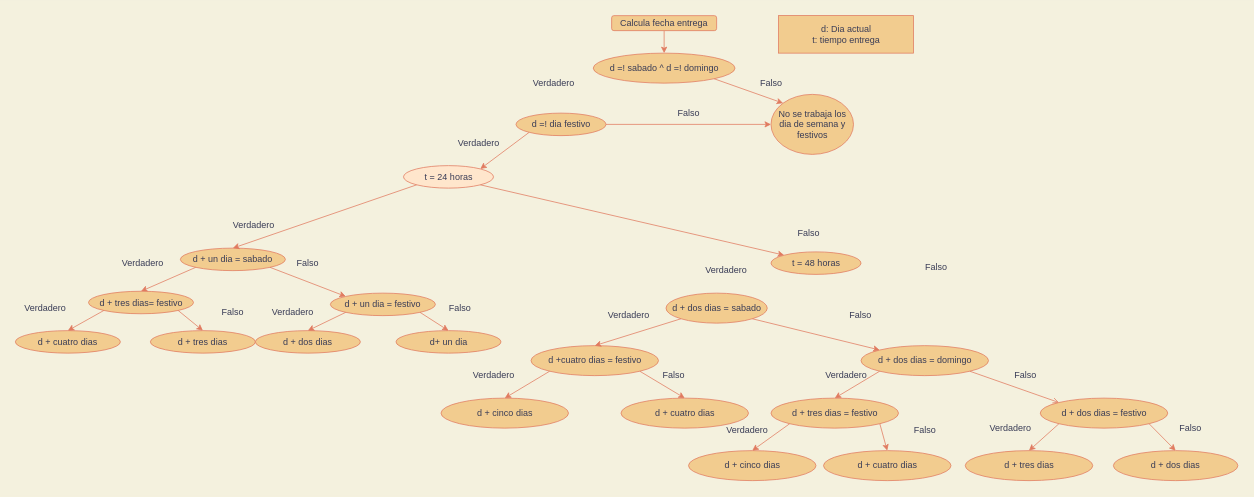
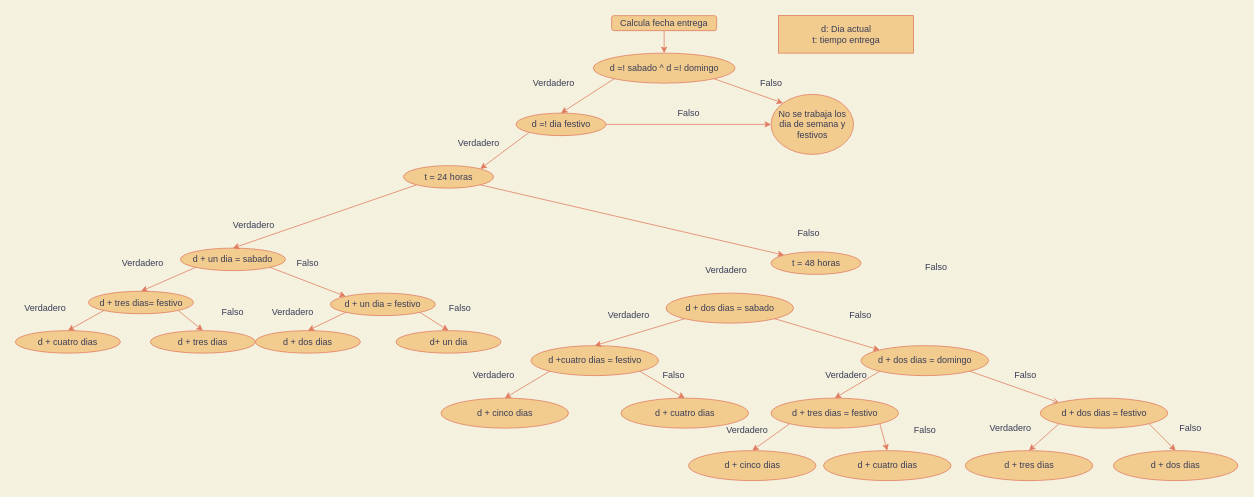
  <mxCell id="0" />
  <mxCell id="1" parent="0" />
  <mxCell id="2" style="edgeStyle=orthogonalEdgeStyle;rounded=0;orthogonalLoop=1;jettySize=auto;html=1;exitX=0.5;exitY=1;exitDx=0;exitDy=0;entryX=0.5;entryY=0;entryDx=0;entryDy=0;strokeColor=#E07A5F;fontColor=#393C56;labelBackgroundColor=#F4F1DE;" parent="1" source="3" target="4" edge="1"><mxGeometry relative="1" as="geometry" /></mxCell>
  <mxCell id="3" value="Calcula fecha entrega" style="rounded=1;whiteSpace=wrap;html=1;fillColor=#F2CC8F;strokeColor=#E07A5F;fontColor=#393C56;" parent="1" vertex="1"><mxGeometry x="815" y="20" width="140" height="20" as="geometry" /></mxCell>
  <mxCell id="4" value="d =! sabado ^ d =! domingo " style="ellipse;whiteSpace=wrap;html=1;fillColor=#F2CC8F;strokeColor=#E07A5F;fontColor=#393C56;" parent="1" vertex="1"><mxGeometry x="790.5" y="70" width="189" height="40" as="geometry" /></mxCell>
  <mxCell id="5" value="&lt;div&gt;&lt;br&gt;&lt;/div&gt;&lt;div&gt;d: Dia actual&lt;/div&gt;&lt;div&gt;t: tiempo entrega&lt;/div&gt;&lt;div&gt;&lt;br&gt;&lt;/div&gt;" style="rounded=0;whiteSpace=wrap;html=1;fillColor=#F2CC8F;strokeColor=#E07A5F;fontColor=#393C56;" parent="1" vertex="1"><mxGeometry x="1037.5" y="20" width="180" height="50" as="geometry" /></mxCell>
+ <mxCell id="6" value="" style="endArrow=classic;html=1;exitX=0;exitY=1;exitDx=0;exitDy=0;entryX=0.5;entryY=0;entryDx=0;entryDy=0;strokeColor=#E07A5F;fontColor=#393C56;labelBackgroundColor=#F4F1DE;" parent="1" source="4" target="9" edge="1"><mxGeometry width="50" height="50" relative="1" as="geometry"><mxPoint x="947.5" y="290" as="sourcePoint" /><mxPoint x="777.5" y="140" as="targetPoint" /></mxGeometry></mxCell>
  <mxCell id="7" value="" style="endArrow=classic;html=1;exitX=1;exitY=1;exitDx=0;exitDy=0;entryX=0;entryY=0;entryDx=0;entryDy=0;strokeColor=#E07A5F;fontColor=#393C56;labelBackgroundColor=#F4F1DE;" parent="1" source="4" target="8" edge="1"><mxGeometry width="50" height="50" relative="1" as="geometry"><mxPoint x="828.297" y="114.167" as="sourcePoint" /><mxPoint x="987.5" y="140" as="targetPoint" /></mxGeometry></mxCell>
  <mxCell id="8" value="No se trabaja los dia de semana y festivos" style="ellipse;whiteSpace=wrap;html=1;fillColor=#F2CC8F;strokeColor=#E07A5F;fontColor=#393C56;" parent="1" vertex="1"><mxGeometry x="1027.5" y="125" width="110" height="80" as="geometry" /></mxCell>
  <mxCell id="9" value="d =! dia festivo" style="ellipse;whiteSpace=wrap;html=1;fillColor=#F2CC8F;strokeColor=#E07A5F;fontColor=#393C56;" parent="1" vertex="1"><mxGeometry x="687.5" y="150" width="120" height="30" as="geometry" /></mxCell>
  <mxCell id="10" value="" style="endArrow=classic;html=1;exitX=1;exitY=0.5;exitDx=0;exitDy=0;entryX=0;entryY=0.5;entryDx=0;entryDy=0;strokeColor=#E07A5F;fontColor=#393C56;labelBackgroundColor=#F4F1DE;" parent="1" source="9" target="8" edge="1"><mxGeometry width="50" height="50" relative="1" as="geometry"><mxPoint x="790.497" y="199.997" as="sourcePoint" /><mxPoint x="749.7" y="235.83" as="targetPoint" /></mxGeometry></mxCell>
  <mxCell id="11" value="Verdadero" style="text;html=1;strokeColor=none;fillColor=none;align=center;verticalAlign=middle;whiteSpace=wrap;rounded=0;fontColor=#393C56;" parent="1" vertex="1"><mxGeometry x="707.5" y="100" width="60" height="20" as="geometry" /></mxCell>
  <mxCell id="12" value="Falso" style="text;html=1;strokeColor=none;fillColor=none;align=center;verticalAlign=middle;whiteSpace=wrap;rounded=0;fontColor=#393C56;" parent="1" vertex="1"><mxGeometry x="1007.5" y="100" width="40" height="20" as="geometry" /></mxCell>
  <mxCell id="13" value="Falso" style="text;html=1;strokeColor=none;fillColor=none;align=center;verticalAlign=middle;whiteSpace=wrap;rounded=0;fontColor=#393C56;" parent="1" vertex="1"><mxGeometry x="897.5" y="140" width="40" height="20" as="geometry" /></mxCell>
  <mxCell id="14" value="Verdadero" style="text;html=1;strokeColor=none;fillColor=none;align=center;verticalAlign=middle;whiteSpace=wrap;rounded=0;fontColor=#393C56;" parent="1" vertex="1"><mxGeometry x="607.5" y="180" width="60" height="20" as="geometry" /></mxCell>
  <mxCell id="15" value="" style="endArrow=classic;html=1;exitX=0;exitY=1;exitDx=0;exitDy=0;entryX=1;entryY=0;entryDx=0;entryDy=0;strokeColor=#E07A5F;fontColor=#393C56;labelBackgroundColor=#F4F1DE;" parent="1" source="9" target="16" edge="1"><mxGeometry width="50" height="50" relative="1" as="geometry"><mxPoint x="687.497" y="239.997" as="sourcePoint" /><mxPoint x="647.5" y="220" as="targetPoint" /></mxGeometry></mxCell>
- <mxCell id="16" value="t = 24 horas" style="ellipse;whiteSpace=wrap;html=1;fillColor=#ffe6cc;strokeColor=#E07A5F;fontColor=#393C56;" parent="1" vertex="1"><mxGeometry x="537.5" y="220" width="120" height="30" as="geometry" /></mxCell>
+ <mxCell id="16" value="t = 24 horas" style="ellipse;whiteSpace=wrap;html=1;fillColor=#F2CC8F;strokeColor=#E07A5F;fontColor=#393C56;" parent="1" vertex="1"><mxGeometry x="537.5" y="220" width="120" height="30" as="geometry" /></mxCell>
  <mxCell id="17" value="d + un dia = sabado" style="ellipse;whiteSpace=wrap;html=1;fillColor=#F2CC8F;strokeColor=#E07A5F;fontColor=#393C56;" parent="1" vertex="1"><mxGeometry x="240" y="330" width="140" height="30" as="geometry" /></mxCell>
  <mxCell id="18" value="" style="endArrow=classic;html=1;exitX=0;exitY=1;exitDx=0;exitDy=0;entryX=0.5;entryY=0;entryDx=0;entryDy=0;strokeColor=#E07A5F;fontColor=#393C56;labelBackgroundColor=#F4F1DE;" parent="1" source="16" target="17" edge="1"><mxGeometry width="50" height="50" relative="1" as="geometry"><mxPoint x="585.074" y="265.607" as="sourcePoint" /><mxPoint x="487.5" y="294.39" as="targetPoint" /></mxGeometry></mxCell>
  <mxCell id="19" value="" style="endArrow=classic;html=1;exitX=0;exitY=1;exitDx=0;exitDy=0;entryX=0.5;entryY=0;entryDx=0;entryDy=0;strokeColor=#E07A5F;fontColor=#393C56;labelBackgroundColor=#F4F1DE;" parent="1" source="17" target="20" edge="1"><mxGeometry width="50" height="50" relative="1" as="geometry"><mxPoint x="237.574" y="369.997" as="sourcePoint" /><mxPoint x="195" y="379" as="targetPoint" /></mxGeometry></mxCell>
  <mxCell id="20" value="d + tres dias= festivo" style="ellipse;whiteSpace=wrap;html=1;fillColor=#F2CC8F;strokeColor=#E07A5F;fontColor=#393C56;" parent="1" vertex="1"><mxGeometry x="117.5" y="387.5" width="140" height="30" as="geometry" /></mxCell>
  <mxCell id="21" value="Verdadero" style="text;html=1;strokeColor=none;fillColor=none;align=center;verticalAlign=middle;whiteSpace=wrap;rounded=0;fontColor=#393C56;" parent="1" vertex="1"><mxGeometry x="307.5" y="290" width="60" height="20" as="geometry" /></mxCell>
  <mxCell id="22" value="Verdadero" style="text;html=1;strokeColor=none;fillColor=none;align=center;verticalAlign=middle;whiteSpace=wrap;rounded=0;fontColor=#393C56;" parent="1" vertex="1"><mxGeometry x="160" y="340" width="60" height="20" as="geometry" /></mxCell>
  <mxCell id="23" value="d + cuatro dias" style="ellipse;whiteSpace=wrap;html=1;fillColor=#F2CC8F;strokeColor=#E07A5F;fontColor=#393C56;" parent="1" vertex="1"><mxGeometry x="20" y="440" width="140" height="30" as="geometry" /></mxCell>
  <mxCell id="24" value="" style="endArrow=classic;html=1;exitX=0;exitY=1;exitDx=0;exitDy=0;entryX=0.5;entryY=0;entryDx=0;entryDy=0;strokeColor=#E07A5F;fontColor=#393C56;labelBackgroundColor=#F4F1DE;" parent="1" source="20" target="23" edge="1"><mxGeometry width="50" height="50" relative="1" as="geometry"><mxPoint x="130.003" y="409.997" as="sourcePoint" /><mxPoint x="79.5" y="444.39" as="targetPoint" /></mxGeometry></mxCell>
  <mxCell id="25" value="Verdadero" style="text;html=1;strokeColor=none;fillColor=none;align=center;verticalAlign=middle;whiteSpace=wrap;rounded=0;fontColor=#393C56;" parent="1" vertex="1"><mxGeometry x="30" y="400" width="60" height="20" as="geometry" /></mxCell>
  <mxCell id="26" value="d + tres dias" style="ellipse;whiteSpace=wrap;html=1;fillColor=#F2CC8F;strokeColor=#E07A5F;fontColor=#393C56;" parent="1" vertex="1"><mxGeometry x="200" y="440" width="140" height="30" as="geometry" /></mxCell>
  <mxCell id="27" value="" style="endArrow=classic;html=1;exitX=1;exitY=1;exitDx=0;exitDy=0;entryX=0.5;entryY=0;entryDx=0;entryDy=0;strokeColor=#E07A5F;fontColor=#393C56;labelBackgroundColor=#F4F1DE;" parent="1" source="20" target="26" edge="1"><mxGeometry width="50" height="50" relative="1" as="geometry"><mxPoint x="160.503" y="415.607" as="sourcePoint" /><mxPoint x="249" y="440" as="targetPoint" /></mxGeometry></mxCell>
  <mxCell id="28" value="Falso" style="text;html=1;strokeColor=none;fillColor=none;align=center;verticalAlign=middle;whiteSpace=wrap;rounded=0;fontColor=#393C56;" parent="1" vertex="1"><mxGeometry x="280" y="405" width="60" height="20" as="geometry" /></mxCell>
  <mxCell id="29" value="d + un dia = festivo" style="ellipse;whiteSpace=wrap;html=1;fillColor=#F2CC8F;strokeColor=#E07A5F;fontColor=#393C56;" parent="1" vertex="1"><mxGeometry x="440" y="390" width="140" height="30" as="geometry" /></mxCell>
  <mxCell id="30" value="" style="endArrow=classic;html=1;exitX=1;exitY=1;exitDx=0;exitDy=0;entryX=0;entryY=0;entryDx=0;entryDy=0;strokeColor=#E07A5F;fontColor=#393C56;labelBackgroundColor=#F4F1DE;" parent="1" source="17" target="29" edge="1"><mxGeometry width="50" height="50" relative="1" as="geometry"><mxPoint x="260.503" y="355.607" as="sourcePoint" /><mxPoint x="210" y="390" as="targetPoint" /></mxGeometry></mxCell>
  <mxCell id="31" value="Falso" style="text;html=1;strokeColor=none;fillColor=none;align=center;verticalAlign=middle;whiteSpace=wrap;rounded=0;fontColor=#393C56;" parent="1" vertex="1"><mxGeometry x="380" y="340" width="60" height="20" as="geometry" /></mxCell>
  <mxCell id="32" value="d+ un dia" style="ellipse;whiteSpace=wrap;html=1;fillColor=#F2CC8F;strokeColor=#E07A5F;fontColor=#393C56;" parent="1" vertex="1"><mxGeometry x="527.5" y="440" width="140" height="30" as="geometry" /></mxCell>
  <mxCell id="33" value="d + dos dias" style="ellipse;whiteSpace=wrap;html=1;fillColor=#F2CC8F;strokeColor=#E07A5F;fontColor=#393C56;" parent="1" vertex="1"><mxGeometry x="340" y="440" width="140" height="30" as="geometry" /></mxCell>
  <mxCell id="34" value="" style="endArrow=classic;html=1;exitX=1;exitY=1;exitDx=0;exitDy=0;entryX=0.5;entryY=0;entryDx=0;entryDy=0;strokeColor=#E07A5F;fontColor=#393C56;labelBackgroundColor=#F4F1DE;" parent="1" source="29" target="32" edge="1"><mxGeometry width="50" height="50" relative="1" as="geometry"><mxPoint x="679.997" y="392.807" as="sourcePoint" /><mxPoint x="820.5" y="427.2" as="targetPoint" /></mxGeometry></mxCell>
  <mxCell id="35" value="" style="endArrow=classic;html=1;exitX=0;exitY=1;exitDx=0;exitDy=0;entryX=0.5;entryY=0;entryDx=0;entryDy=0;strokeColor=#E07A5F;fontColor=#393C56;labelBackgroundColor=#F4F1DE;" parent="1" source="29" target="33" edge="1"><mxGeometry width="50" height="50" relative="1" as="geometry"><mxPoint x="549.497" y="415.607" as="sourcePoint" /><mxPoint x="607.5" y="450" as="targetPoint" /></mxGeometry></mxCell>
  <mxCell id="36" value="Falso" style="text;html=1;strokeColor=none;fillColor=none;align=center;verticalAlign=middle;whiteSpace=wrap;rounded=0;fontColor=#393C56;" parent="1" vertex="1"><mxGeometry x="583" y="400" width="60" height="20" as="geometry" /></mxCell>
  <mxCell id="37" value="Verdadero" style="text;html=1;strokeColor=none;fillColor=none;align=center;verticalAlign=middle;whiteSpace=wrap;rounded=0;fontColor=#393C56;" parent="1" vertex="1"><mxGeometry x="360" y="405" width="60" height="20" as="geometry" /></mxCell>
  <mxCell id="38" value="" style="endArrow=classic;html=1;exitX=1;exitY=1;exitDx=0;exitDy=0;entryX=0;entryY=0;entryDx=0;entryDy=0;strokeColor=#E07A5F;fontColor=#393C56;labelBackgroundColor=#F4F1DE;" parent="1" source="16" target="40" edge="1"><mxGeometry width="50" height="50" relative="1" as="geometry"><mxPoint x="854.997" y="271.217" as="sourcePoint" /><mxPoint x="1077.5" y="330" as="targetPoint" /></mxGeometry></mxCell>
  <mxCell id="39" value="Falso" style="text;html=1;strokeColor=none;fillColor=none;align=center;verticalAlign=middle;whiteSpace=wrap;rounded=0;fontColor=#393C56;" parent="1" vertex="1"><mxGeometry x="1047.5" y="300" width="60" height="20" as="geometry" /></mxCell>
  <mxCell id="40" value="t = 48 horas" style="ellipse;whiteSpace=wrap;html=1;fillColor=#F2CC8F;strokeColor=#E07A5F;fontColor=#393C56;" parent="1" vertex="1"><mxGeometry x="1027.5" y="335" width="120" height="30" as="geometry" /></mxCell>
  <mxCell id="41" value="Falso" style="text;html=1;strokeColor=none;fillColor=none;align=center;verticalAlign=middle;whiteSpace=wrap;rounded=0;fontColor=#393C56;" parent="1" vertex="1"><mxGeometry x="1217.5" y="345" width="60" height="20" as="geometry" /></mxCell>
- <mxCell id="42" value="d + dos dias = sabado" style="ellipse;whiteSpace=wrap;html=1;fillColor=#F2CC8F;strokeColor=#E07A5F;fontColor=#393C56;" parent="1" vertex="1"><mxGeometry x="887.5" y="390" width="135" height="40" as="geometry" /></mxCell>
+ <mxCell id="42" value="d + dos dias = sabado" style="ellipse;whiteSpace=wrap;html=1;fillColor=#F2CC8F;strokeColor=#E07A5F;fontColor=#393C56;" parent="1" vertex="1"><mxGeometry x="887.5" y="390" width="170" height="40" as="geometry" /></mxCell>
  <mxCell id="43" value="d +cuatro dias = festivo" style="ellipse;whiteSpace=wrap;html=1;fillColor=#F2CC8F;strokeColor=#E07A5F;fontColor=#393C56;" parent="1" vertex="1"><mxGeometry x="707.5" y="460" width="170" height="40" as="geometry" /></mxCell>
  <mxCell id="44" value="d + dos dias = domingo" style="ellipse;whiteSpace=wrap;html=1;fillColor=#F2CC8F;strokeColor=#E07A5F;fontColor=#393C56;" parent="1" vertex="1"><mxGeometry x="1147.5" y="460" width="170" height="40" as="geometry" /></mxCell>
  <mxCell id="45" value="" style="endArrow=classic;html=1;exitX=0;exitY=1;exitDx=0;exitDy=0;entryX=0.5;entryY=0;entryDx=0;entryDy=0;strokeColor=#E07A5F;fontColor=#393C56;labelBackgroundColor=#F4F1DE;" parent="1" source="42" target="43" edge="1"><mxGeometry width="50" height="50" relative="1" as="geometry"><mxPoint x="880.074" y="404.997" as="sourcePoint" /><mxPoint x="807.5" y="434.39" as="targetPoint" /></mxGeometry></mxCell>
  <mxCell id="46" value="Verdadero" style="text;html=1;strokeColor=none;fillColor=none;align=center;verticalAlign=middle;whiteSpace=wrap;rounded=0;fontColor=#393C56;" parent="1" vertex="1"><mxGeometry x="937.5" y="350" width="60" height="20" as="geometry" /></mxCell>
  <mxCell id="47" value="Verdadero" style="text;html=1;strokeColor=none;fillColor=none;align=center;verticalAlign=middle;whiteSpace=wrap;rounded=0;fontColor=#393C56;" parent="1" vertex="1"><mxGeometry x="807.5" y="410" width="60" height="20" as="geometry" /></mxCell>
  <mxCell id="48" value="" style="endArrow=classic;html=1;exitX=1;exitY=1;exitDx=0;exitDy=0;entryX=0;entryY=0;entryDx=0;entryDy=0;strokeColor=#E07A5F;fontColor=#393C56;labelBackgroundColor=#F4F1DE;" parent="1" source="42" target="44" edge="1"><mxGeometry width="50" height="50" relative="1" as="geometry"><mxPoint x="1055.074" y="370.607" as="sourcePoint" /><mxPoint x="982.5" y="400" as="targetPoint" /></mxGeometry></mxCell>
  <mxCell id="49" value="d + cinco dias" style="ellipse;whiteSpace=wrap;html=1;fillColor=#F2CC8F;strokeColor=#E07A5F;fontColor=#393C56;" parent="1" vertex="1"><mxGeometry x="587.5" y="530" width="170" height="40" as="geometry" /></mxCell>
  <mxCell id="50" value="d + cuatro dias" style="ellipse;whiteSpace=wrap;html=1;fillColor=#F2CC8F;strokeColor=#E07A5F;fontColor=#393C56;" parent="1" vertex="1"><mxGeometry x="827.5" y="530" width="170" height="40" as="geometry" /></mxCell>
  <mxCell id="51" value="" style="endArrow=classic;html=1;exitX=0;exitY=1;exitDx=0;exitDy=0;entryX=0.5;entryY=0;entryDx=0;entryDy=0;strokeColor=#E07A5F;fontColor=#393C56;labelBackgroundColor=#F4F1DE;" parent="1" source="43" target="49" edge="1"><mxGeometry width="50" height="50" relative="1" as="geometry"><mxPoint x="607.496" y="500.002" as="sourcePoint" /><mxPoint x="487.6" y="535.86" as="targetPoint" /></mxGeometry></mxCell>
  <mxCell id="52" value="Verdadero" style="text;html=1;strokeColor=none;fillColor=none;align=center;verticalAlign=middle;whiteSpace=wrap;rounded=0;fontColor=#393C56;" parent="1" vertex="1"><mxGeometry x="627.5" y="490" width="60" height="20" as="geometry" /></mxCell>
  <mxCell id="53" value="Falso" style="text;html=1;strokeColor=none;fillColor=none;align=center;verticalAlign=middle;whiteSpace=wrap;rounded=0;fontColor=#393C56;" parent="1" vertex="1"><mxGeometry x="867.5" y="490" width="60" height="20" as="geometry" /></mxCell>
  <mxCell id="54" value="" style="endArrow=classic;html=1;exitX=1;exitY=1;exitDx=0;exitDy=0;entryX=0.5;entryY=0;entryDx=0;entryDy=0;strokeColor=#E07A5F;fontColor=#393C56;labelBackgroundColor=#F4F1DE;" parent="1" source="43" target="50" edge="1"><mxGeometry width="50" height="50" relative="1" as="geometry"><mxPoint x="742.396" y="504.142" as="sourcePoint" /><mxPoint x="682.5" y="540" as="targetPoint" /></mxGeometry></mxCell>
  <mxCell id="55" value="d + tres dias = festivo" style="ellipse;whiteSpace=wrap;html=1;fillColor=#F2CC8F;strokeColor=#E07A5F;fontColor=#393C56;" parent="1" vertex="1"><mxGeometry x="1027.5" y="530" width="170" height="40" as="geometry" /></mxCell>
  <mxCell id="56" value="d + cinco dias" style="ellipse;whiteSpace=wrap;html=1;fillColor=#F2CC8F;strokeColor=#E07A5F;fontColor=#393C56;" parent="1" vertex="1"><mxGeometry x="917.5" y="600" width="170" height="40" as="geometry" /></mxCell>
  <mxCell id="57" value="d + cuatro dias" style="ellipse;whiteSpace=wrap;html=1;fillColor=#F2CC8F;strokeColor=#E07A5F;fontColor=#393C56;" parent="1" vertex="1"><mxGeometry x="1097.5" y="600" width="170" height="40" as="geometry" /></mxCell>
  <mxCell id="58" value="" style="endArrow=classic;html=1;exitX=0;exitY=1;exitDx=0;exitDy=0;entryX=0.5;entryY=0;entryDx=0;entryDy=0;strokeColor=#E07A5F;fontColor=#393C56;labelBackgroundColor=#F4F1DE;" parent="1" source="44" target="55" edge="1"><mxGeometry width="50" height="50" relative="1" as="geometry"><mxPoint x="862.604" y="504.142" as="sourcePoint" /><mxPoint x="885.5" y="540" as="targetPoint" /></mxGeometry></mxCell>
  <mxCell id="59" value="" style="endArrow=classic;html=1;exitX=0;exitY=1;exitDx=0;exitDy=0;entryX=0.5;entryY=0;entryDx=0;entryDy=0;strokeColor=#E07A5F;fontColor=#393C56;labelBackgroundColor=#F4F1DE;" parent="1" source="55" target="56" edge="1"><mxGeometry width="50" height="50" relative="1" as="geometry"><mxPoint x="872.604" y="514.142" as="sourcePoint" /><mxPoint x="895.5" y="550" as="targetPoint" /></mxGeometry></mxCell>
  <mxCell id="60" value="" style="endArrow=classic;html=1;exitX=1;exitY=1;exitDx=0;exitDy=0;entryX=0.5;entryY=0;entryDx=0;entryDy=0;strokeColor=#E07A5F;fontColor=#393C56;labelBackgroundColor=#F4F1DE;" parent="1" source="55" target="57" edge="1"><mxGeometry width="50" height="50" relative="1" as="geometry"><mxPoint x="882.604" y="524.142" as="sourcePoint" /><mxPoint x="905.5" y="560" as="targetPoint" /></mxGeometry></mxCell>
  <mxCell id="61" value="Falso" style="text;html=1;strokeColor=none;fillColor=none;align=center;verticalAlign=middle;whiteSpace=wrap;rounded=0;fontColor=#393C56;" parent="1" vertex="1"><mxGeometry x="1116.5" y="410" width="60" height="20" as="geometry" /></mxCell>
  <mxCell id="62" value="Falso" style="text;html=1;strokeColor=none;fillColor=none;align=center;verticalAlign=middle;whiteSpace=wrap;rounded=0;fontColor=#393C56;" parent="1" vertex="1"><mxGeometry x="1202.5" y="563" width="60" height="20" as="geometry" /></mxCell>
  <mxCell id="63" value="Verdadero" style="text;html=1;strokeColor=none;fillColor=none;align=center;verticalAlign=middle;whiteSpace=wrap;rounded=0;fontColor=#393C56;" parent="1" vertex="1"><mxGeometry x="1097.5" y="490" width="60" height="20" as="geometry" /></mxCell>
  <mxCell id="64" value="Verdadero" style="text;html=1;strokeColor=none;fillColor=none;align=center;verticalAlign=middle;whiteSpace=wrap;rounded=0;fontColor=#393C56;" parent="1" vertex="1"><mxGeometry x="965.5" y="563" width="60" height="20" as="geometry" /></mxCell>
  <mxCell id="65" value="d + dos dias = festivo" style="ellipse;whiteSpace=wrap;html=1;fillColor=#F2CC8F;strokeColor=#E07A5F;fontColor=#393C56;" parent="1" vertex="1"><mxGeometry x="1386.5" y="530" width="170" height="40" as="geometry" /></mxCell>
  <mxCell id="66" value="" style="endArrow=open;html=1;exitX=1;exitY=1;exitDx=0;exitDy=0;entryX=0;entryY=0;entryDx=0;entryDy=0;strokeColor=#E07A5F;fontColor=#393C56;labelBackgroundColor=#F4F1DE;" parent="1" source="44" target="65" edge="1"><mxGeometry width="50" height="50" relative="1" as="geometry"><mxPoint x="1042.604" y="434.142" as="sourcePoint" /><mxPoint x="1242.5" y="470" as="targetPoint" /></mxGeometry></mxCell>
  <mxCell id="67" value="Falso" style="text;html=1;strokeColor=none;fillColor=none;align=center;verticalAlign=middle;whiteSpace=wrap;rounded=0;fontColor=#393C56;" parent="1" vertex="1"><mxGeometry x="1336.5" y="490" width="60" height="20" as="geometry" /></mxCell>
  <mxCell id="68" value="d + tres dias" style="ellipse;whiteSpace=wrap;html=1;fillColor=#F2CC8F;strokeColor=#E07A5F;fontColor=#393C56;" parent="1" vertex="1"><mxGeometry x="1286.5" y="600" width="170" height="40" as="geometry" /></mxCell>
  <mxCell id="69" value="d + dos dias" style="ellipse;whiteSpace=wrap;html=1;fillColor=#F2CC8F;strokeColor=#E07A5F;fontColor=#393C56;" parent="1" vertex="1"><mxGeometry x="1484" y="600" width="166" height="40" as="geometry" /></mxCell>
  <mxCell id="70" value="" style="endArrow=classic;html=1;exitX=0;exitY=1;exitDx=0;exitDy=0;entryX=0.5;entryY=0;entryDx=0;entryDy=0;strokeColor=#E07A5F;fontColor=#393C56;labelBackgroundColor=#F4F1DE;" parent="1" source="65" target="68" edge="1"><mxGeometry width="50" height="50" relative="1" as="geometry"><mxPoint x="1281.604" y="504.142" as="sourcePoint" /><mxPoint x="1421.396" y="545.858" as="targetPoint" /></mxGeometry></mxCell>
  <mxCell id="71" value="" style="endArrow=classic;html=1;exitX=1;exitY=1;exitDx=0;exitDy=0;entryX=0.5;entryY=0;entryDx=0;entryDy=0;strokeColor=#E07A5F;fontColor=#393C56;labelBackgroundColor=#F4F1DE;" parent="1" source="65" target="69" edge="1"><mxGeometry width="50" height="50" relative="1" as="geometry"><mxPoint x="1291.604" y="514.142" as="sourcePoint" /><mxPoint x="1431.396" y="555.858" as="targetPoint" /></mxGeometry></mxCell>
  <mxCell id="72" value="Falso" style="text;html=1;strokeColor=none;fillColor=none;align=center;verticalAlign=middle;whiteSpace=wrap;rounded=0;fontColor=#393C56;" parent="1" vertex="1"><mxGeometry x="1556.5" y="560" width="60" height="20" as="geometry" /></mxCell>
  <mxCell id="73" value="Verdadero" style="text;html=1;strokeColor=none;fillColor=none;align=center;verticalAlign=middle;whiteSpace=wrap;rounded=0;fontColor=#393C56;" parent="1" vertex="1"><mxGeometry x="1316.5" y="560" width="60" height="20" as="geometry" /></mxCell>
